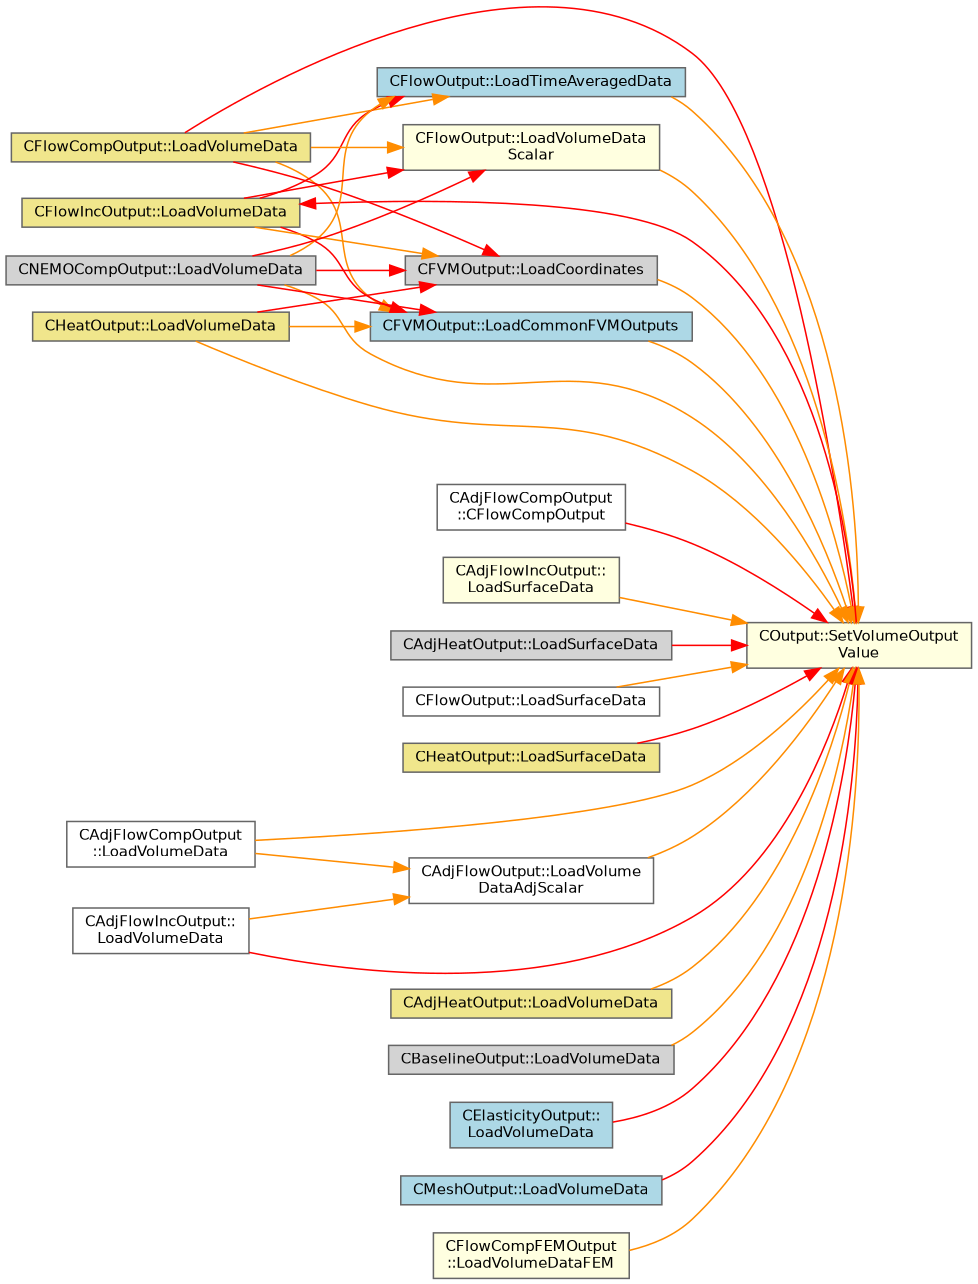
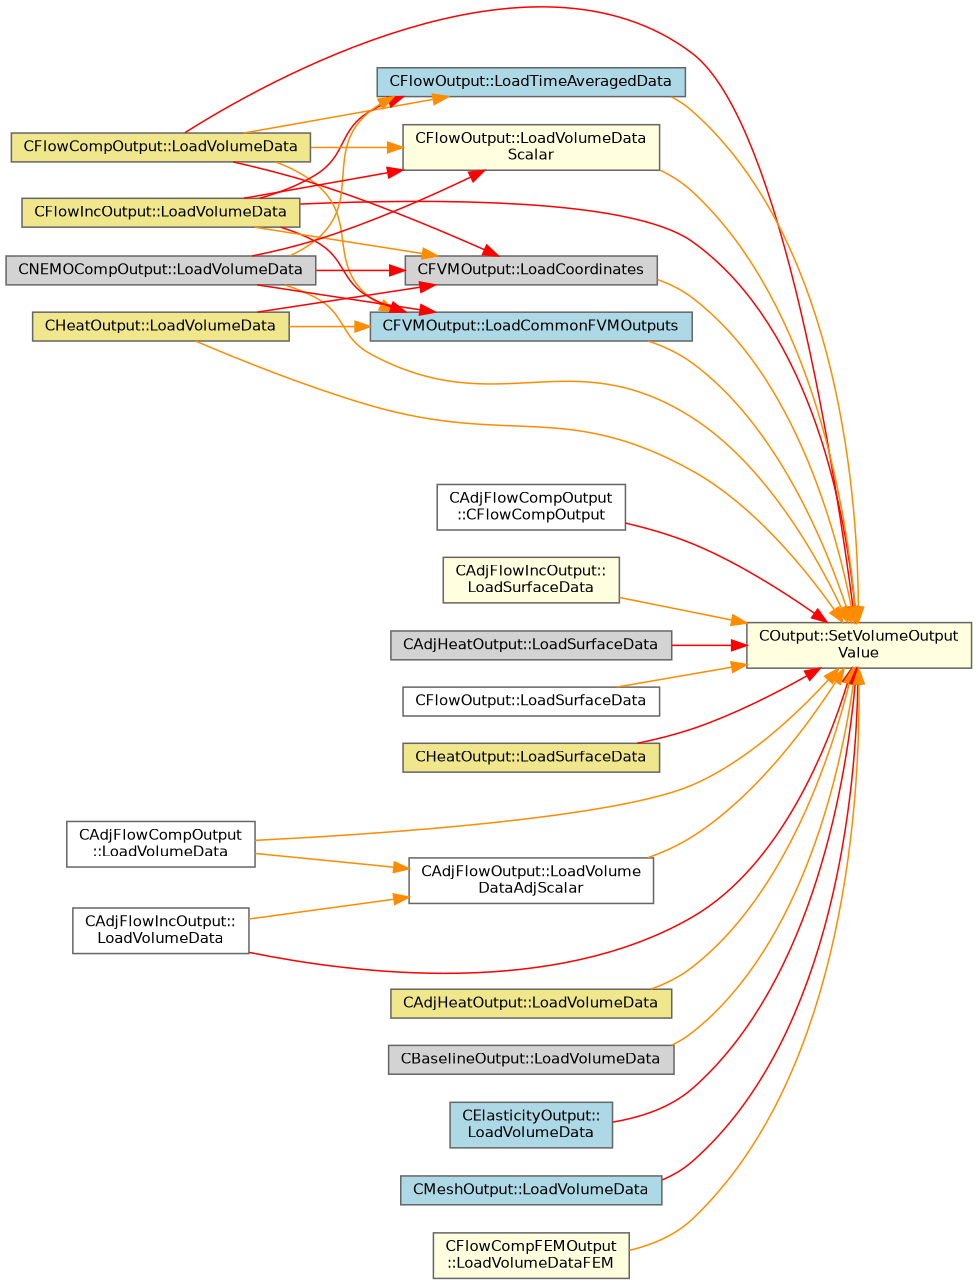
  digraph {
    rankdir=RL
    node [color=grey40 fillcolor=khaki fontname=Helvetica fontsize=10 shape=box style=filled]
    edge [color=darkorange dir=back fontname=Helvetica fontsize=10 labelfontname=Helvetica labelfontsize=10 style=solid]
    n1 [color=gray40 fillcolor=lightyellow fontcolor=black height=0.2 label="COutput::SetVolumeOutput\lValue" width=0.4]
    n2 [fillcolor=lightblue height=0.2 label="CFVMOutput::LoadCommonFVMOutputs" width=0.4]
    n3 [height=0.2 label="CFlowCompOutput::LoadVolumeData" width=0.4]
    n4 [height=0.2 label="CFlowIncOutput::LoadVolumeData" width=0.4]
    n5 [height=0.2 label="CHeatOutput::LoadVolumeData" width=0.4]
    n6 [fillcolor=lightgrey height=0.2 label="CNEMOCompOutput::LoadVolumeData" width=0.4]
    n7 [fillcolor=lightgrey height=0.2 label="CFVMOutput::LoadCoordinates" width=0.4]
    n8 [fillcolor=white height=0.2 label="CAdjFlowCompOutput\l::CFlowCompOutput" width=0.4]
    n9 [fillcolor=lightyellow height=0.2 label="CAdjFlowIncOutput::\lLoadSurfaceData" width=0.4]
    n10 [fillcolor=lightgrey height=0.2 label="CAdjHeatOutput::LoadSurfaceData" width=0.4]
    n11 [fillcolor=white height=0.2 label="CFlowOutput::LoadSurfaceData" width=0.4]
    n12 [height=0.2 label="CHeatOutput::LoadSurfaceData" width=0.4]
    n13 [fillcolor=lightblue height=0.2 label="CFlowOutput::LoadTimeAveragedData" width=0.4]
    n14 [fillcolor=white height=0.2 label="CAdjFlowCompOutput\l::LoadVolumeData" width=0.4]
    n15 [fillcolor=white height=0.2 label="CAdjFlowIncOutput::\lLoadVolumeData" width=0.4]
    n16 [height=0.2 label="CAdjHeatOutput::LoadVolumeData" width=0.4]
    n17 [fillcolor=lightgrey height=0.2 label="CBaselineOutput::LoadVolumeData" width=0.4]
    n18 [fillcolor=lightblue height=0.2 label="CElasticityOutput::\lLoadVolumeData" width=0.4]
    n19 [fillcolor=lightblue height=0.2 label="CMeshOutput::LoadVolumeData" width=0.4]
    n20 [fillcolor=white height=0.2 label="CAdjFlowOutput::LoadVolume\lDataAdjScalar" width=0.4]
    n21 [fillcolor=lightyellow height=0.2 label="CFlowCompFEMOutput\l::LoadVolumeDataFEM" width=0.4]
    n22 [fillcolor=lightyellow height=0.2 label="CFlowOutput::LoadVolumeData\lScalar" width=0.4]
    n1 -> n2
    n1 -> n3 [color=red]
-   n4 -> n1 [color=red]
+   n1 -> n4 [color=red]
    n1 -> n5
    n1 -> n6
    n1 -> n7
    n1 -> n8 [color=red]
    n1 -> n9
    n1 -> n10 [color=red]
    n1 -> n11
    n1 -> n12 [color=red]
    n1 -> n13
    n1 -> n14
    n1 -> n15 [color=red]
    n1 -> n16
    n1 -> n17
    n1 -> n18 [color=red]
    n1 -> n19 [color=red]
    n1 -> n20
    n1 -> n21
    n1 -> n22
    n2 -> n3
    n2 -> n4 [color=red]
    n2 -> n5
    n2 -> n6 [color=red]
    n7 -> n3 [color=red]
    n7 -> n4
    n7 -> n5 [color=red]
    n7 -> n6 [color=red]
    n13 -> n3
    n13 -> n4 [color=red]
    n13 -> n6
    n20 -> n14
    n20 -> n15
    n22 -> n3
    n22 -> n4 [color=red]
    n22 -> n6 [color=red]
  }
